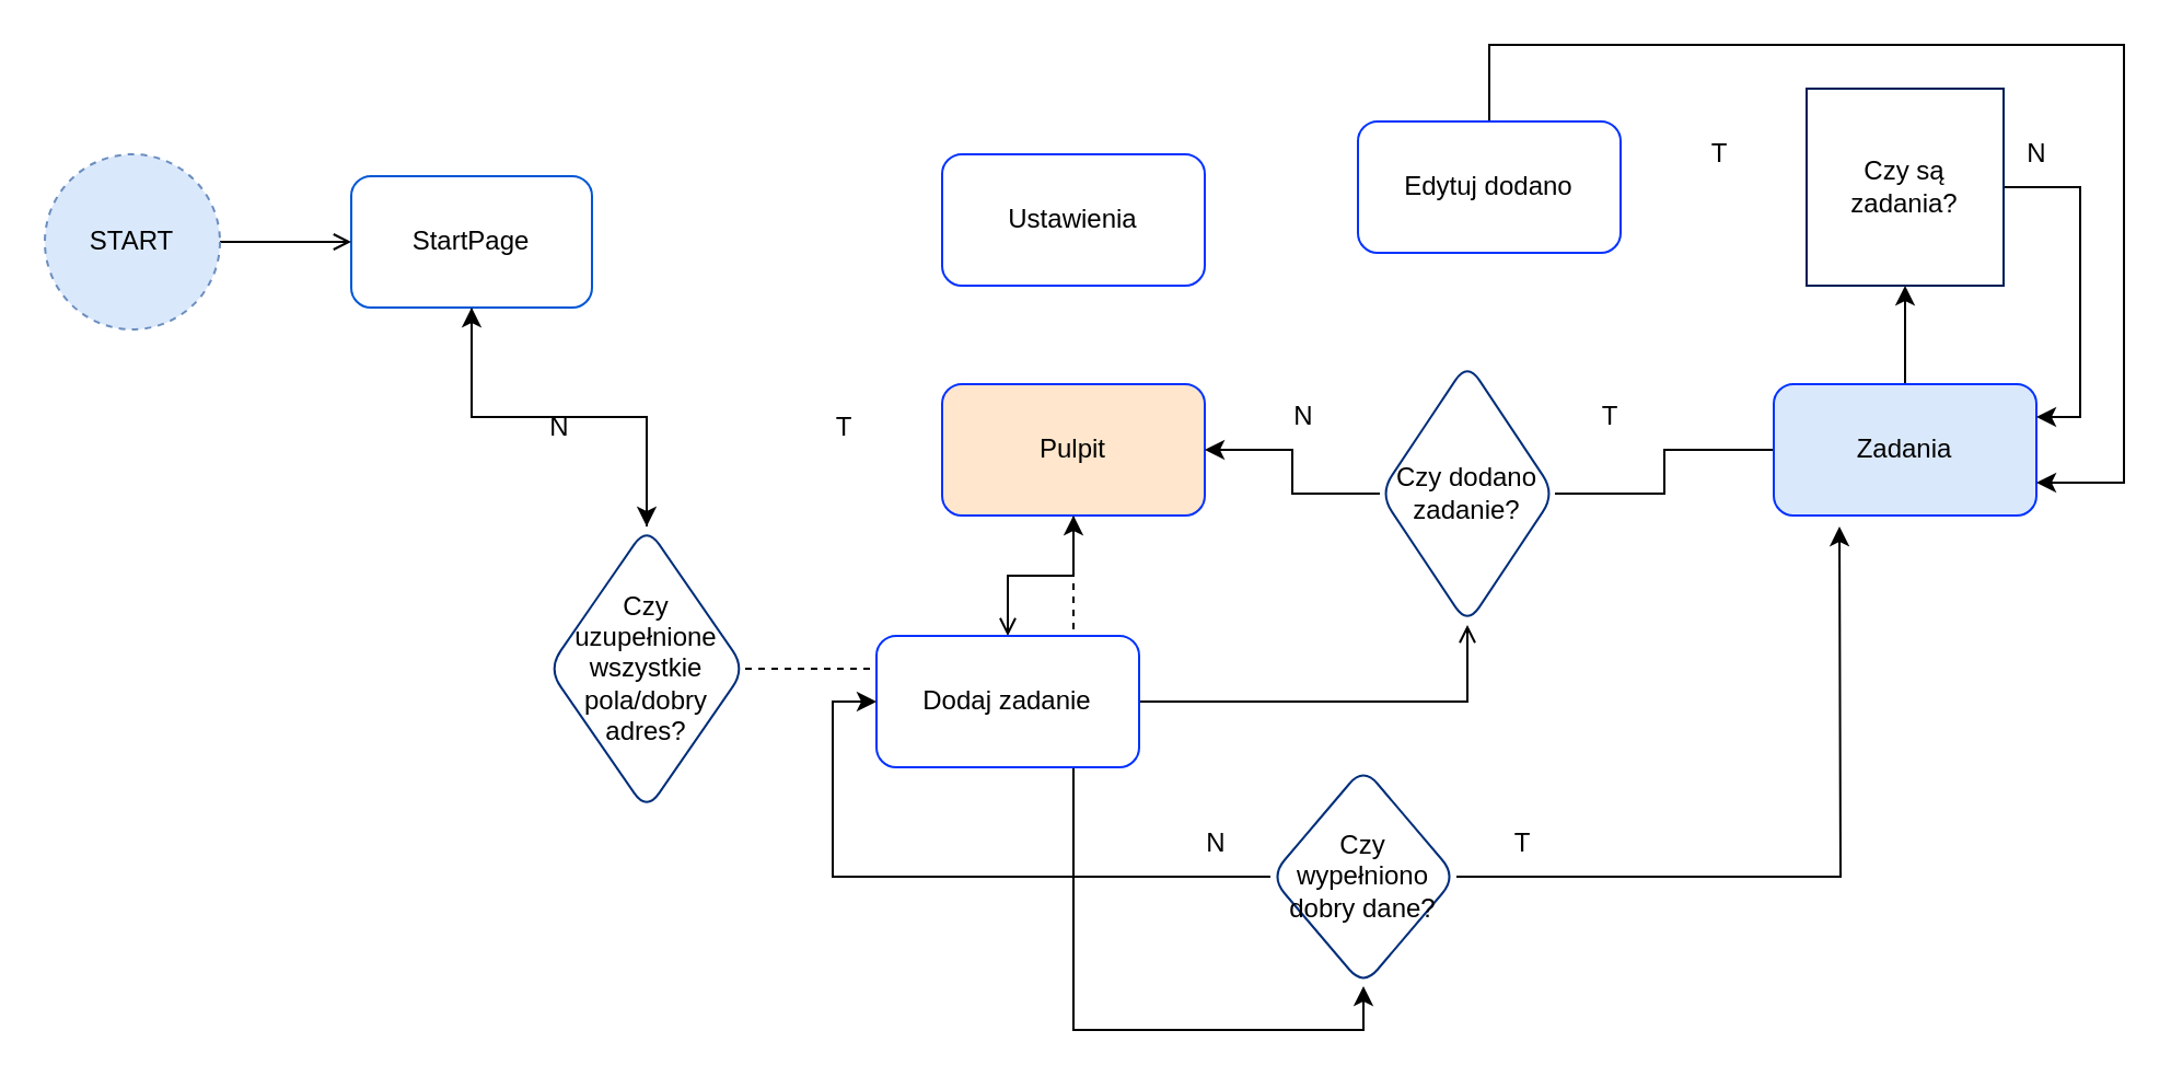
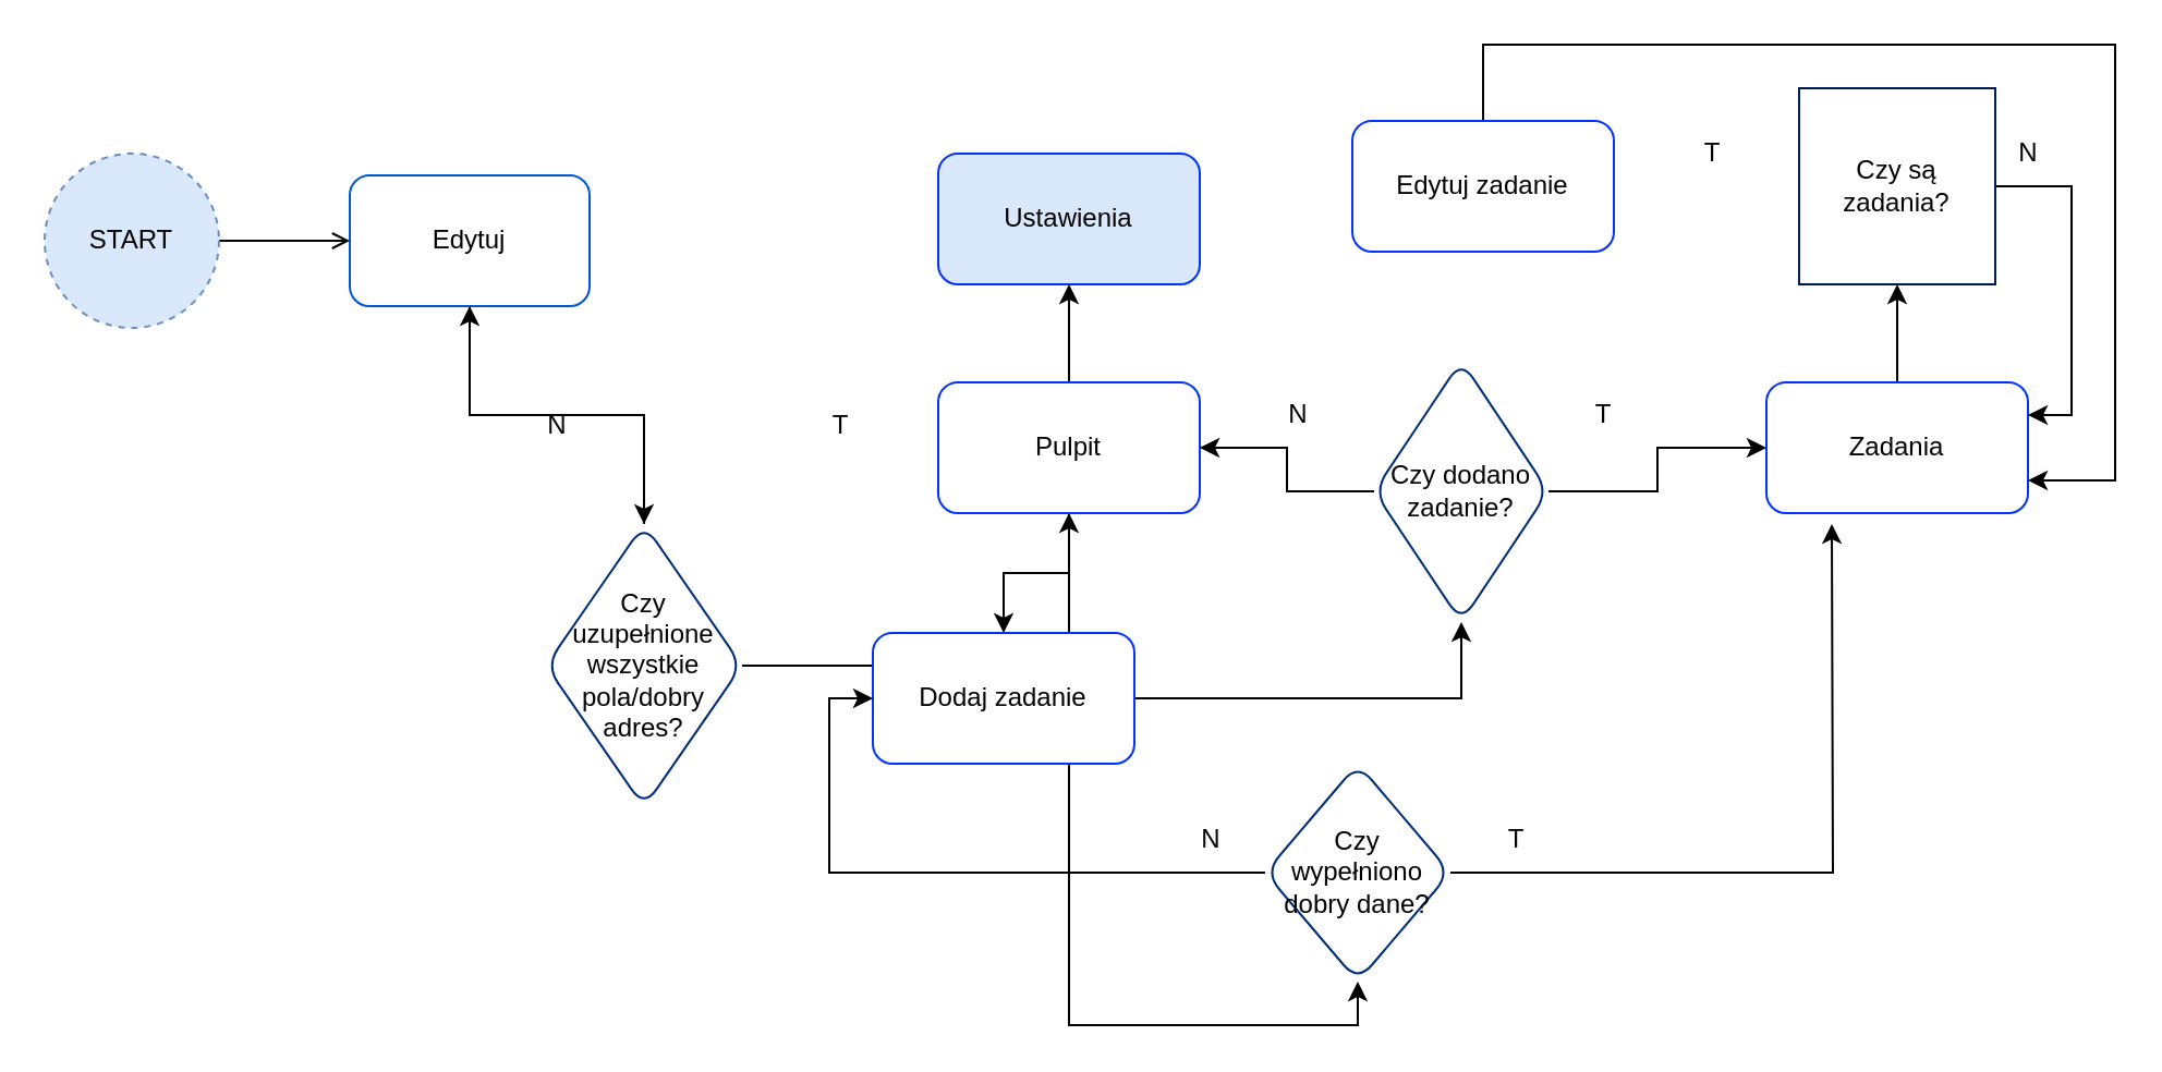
  <mxCell id="0" />
  <mxCell id="1" parent="0" />
  <mxCell id="2" style="edgeStyle=orthogonalEdgeStyle;rounded=0;orthogonalLoop=1;jettySize=auto;html=1;entryX=0.5;entryY=0;entryDx=0;entryDy=0;" parent="1" source="3" target="6" edge="1"><mxGeometry relative="1" as="geometry" /></mxCell>
- <mxCell id="3" value="StartPage" style="rounded=1;whiteSpace=wrap;html=1;strokeColor=light-dark(#0056d6, #ededed);" parent="1" vertex="1"><mxGeometry x="160" y="80" width="110" height="60" as="geometry" /></mxCell>
- <mxCell id="4" value="" style="edgeStyle=orthogonalEdgeStyle;rounded=0;orthogonalLoop=1;jettySize=auto;html=1;dashed=1;" parent="1" source="6" target="9" edge="1"><mxGeometry relative="1" as="geometry" /></mxCell>
+ <mxCell id="3" value="Edytuj" style="rounded=1;whiteSpace=wrap;html=1;strokeColor=light-dark(#0056d6, #ededed);" parent="1" vertex="1"><mxGeometry x="160" y="80" width="110" height="60" as="geometry" /></mxCell>
+ <mxCell id="4" value="" style="edgeStyle=orthogonalEdgeStyle;rounded=0;orthogonalLoop=1;jettySize=auto;html=1;" parent="1" source="6" target="9" edge="1"><mxGeometry relative="1" as="geometry" /></mxCell>
  <mxCell id="5" style="edgeStyle=orthogonalEdgeStyle;rounded=0;orthogonalLoop=1;jettySize=auto;html=1;entryX=0.5;entryY=1;entryDx=0;entryDy=0;" parent="1" source="6" target="3" edge="1"><mxGeometry relative="1" as="geometry" /></mxCell>
  <mxCell id="6" value="Czy uzupełnione wszystkie pola/dobry adres?" style="rhombus;whiteSpace=wrap;html=1;rounded=1;strokeColor=light-dark(#002e7a, #ededed);" parent="1" vertex="1"><mxGeometry x="250" y="240" width="90" height="130" as="geometry" /></mxCell>
- <mxCell id="7" value="" style="edgeStyle=orthogonalEdgeStyle;rounded=0;orthogonalLoop=1;jettySize=auto;html=1;endArrow=open;" parent="1" source="9" target="14" edge="1"><mxGeometry relative="1" as="geometry" /></mxCell>
- <mxCell id="9" value="Pulpit" style="whiteSpace=wrap;html=1;rounded=1;strokeColor=light-dark(#0433ff, #ededed);fillColor=#ffe6cc;" parent="1" vertex="1"><mxGeometry x="430" y="175" width="120" height="60" as="geometry" /></mxCell>
+ <mxCell id="7" value="" style="edgeStyle=orthogonalEdgeStyle;rounded=0;orthogonalLoop=1;jettySize=auto;html=1;" parent="1" source="9" target="14" edge="1"><mxGeometry relative="1" as="geometry" /></mxCell>
+ <mxCell id="8" style="edgeStyle=orthogonalEdgeStyle;rounded=0;orthogonalLoop=1;jettySize=auto;html=1;entryX=0.5;entryY=1;entryDx=0;entryDy=0;" parent="1" source="9" target="33" edge="1"><mxGeometry relative="1" as="geometry" /></mxCell>
+ <mxCell id="9" value="Pulpit" style="whiteSpace=wrap;html=1;rounded=1;strokeColor=light-dark(#0433ff, #ededed);" parent="1" vertex="1"><mxGeometry x="430" y="175" width="120" height="60" as="geometry" /></mxCell>
  <mxCell id="10" value="T" style="text;html=1;align=center;verticalAlign=middle;resizable=0;points=[];autosize=1;strokeColor=none;fillColor=none;" parent="1" vertex="1"><mxGeometry x="370" y="180" width="30" height="30" as="geometry" /></mxCell>
  <mxCell id="11" value="N" style="text;html=1;align=center;verticalAlign=middle;resizable=0;points=[];autosize=1;strokeColor=none;fillColor=none;" parent="1" vertex="1"><mxGeometry x="240" y="180" width="30" height="30" as="geometry" /></mxCell>
- <mxCell id="12" value="" style="edgeStyle=orthogonalEdgeStyle;rounded=0;orthogonalLoop=1;jettySize=auto;html=1;endArrow=open;" parent="1" source="14" target="17" edge="1"><mxGeometry relative="1" as="geometry" /></mxCell>
+ <mxCell id="12" value="" style="edgeStyle=orthogonalEdgeStyle;rounded=0;orthogonalLoop=1;jettySize=auto;html=1;" parent="1" source="14" target="17" edge="1"><mxGeometry relative="1" as="geometry" /></mxCell>
  <mxCell id="13" style="edgeStyle=orthogonalEdgeStyle;rounded=0;orthogonalLoop=1;jettySize=auto;html=1;entryX=0.5;entryY=1;entryDx=0;entryDy=0;exitX=0.5;exitY=1;exitDx=0;exitDy=0;" edge="1" parent="1" source="14" target="24"><mxGeometry relative="1" as="geometry"><Array as="points"><mxPoint x="490" y="370" /><mxPoint x="490" y="370" /><mxPoint x="490" y="470" /><mxPoint x="623" y="470" /></Array></mxGeometry></mxCell>
  <mxCell id="14" value="Dodaj zadanie" style="whiteSpace=wrap;html=1;rounded=1;strokeColor=light-dark(#0433ff, #ededed);" parent="1" vertex="1"><mxGeometry x="400" y="290" width="120" height="60" as="geometry" /></mxCell>
- <mxCell id="15" value="" style="edgeStyle=orthogonalEdgeStyle;rounded=0;orthogonalLoop=1;jettySize=auto;html=1;endArrow=none;" parent="1" source="17" target="19" edge="1"><mxGeometry relative="1" as="geometry" /></mxCell>
+ <mxCell id="15" value="" style="edgeStyle=orthogonalEdgeStyle;rounded=0;orthogonalLoop=1;jettySize=auto;html=1;" parent="1" source="17" target="19" edge="1"><mxGeometry relative="1" as="geometry" /></mxCell>
  <mxCell id="16" style="edgeStyle=orthogonalEdgeStyle;rounded=0;orthogonalLoop=1;jettySize=auto;html=1;exitX=0;exitY=0.5;exitDx=0;exitDy=0;" parent="1" source="17" target="9" edge="1"><mxGeometry relative="1" as="geometry" /></mxCell>
  <mxCell id="17" value="Czy dodano zadanie?" style="rhombus;whiteSpace=wrap;html=1;rounded=1;strokeColor=light-dark(#002e7a, #ededed);" parent="1" vertex="1"><mxGeometry x="630" y="165" width="80" height="120" as="geometry" /></mxCell>
  <mxCell id="18" style="edgeStyle=orthogonalEdgeStyle;rounded=0;orthogonalLoop=1;jettySize=auto;html=1;exitX=0.5;exitY=0;exitDx=0;exitDy=0;" parent="1" source="19" target="28" edge="1"><mxGeometry relative="1" as="geometry" /></mxCell>
- <mxCell id="19" value="Zadania" style="whiteSpace=wrap;html=1;rounded=1;strokeColor=light-dark(#0433ff, #ededed);fillColor=#dae8fc;" parent="1" vertex="1"><mxGeometry x="810" y="175" width="120" height="60" as="geometry" /></mxCell>
+ <mxCell id="19" value="Zadania" style="whiteSpace=wrap;html=1;rounded=1;strokeColor=light-dark(#0433ff, #ededed);" parent="1" vertex="1"><mxGeometry x="810" y="175" width="120" height="60" as="geometry" /></mxCell>
  <mxCell id="20" value="T" style="text;html=1;align=center;verticalAlign=middle;resizable=0;points=[];autosize=1;strokeColor=none;fillColor=none;" parent="1" vertex="1"><mxGeometry x="680" y="370" width="30" height="30" as="geometry" /></mxCell>
  <mxCell id="21" value="N" style="text;html=1;align=center;verticalAlign=middle;resizable=0;points=[];autosize=1;strokeColor=none;fillColor=none;" parent="1" vertex="1"><mxGeometry x="580" y="175" width="30" height="30" as="geometry" /></mxCell>
  <mxCell id="22" style="edgeStyle=orthogonalEdgeStyle;rounded=0;orthogonalLoop=1;jettySize=auto;html=1;exitX=0;exitY=0.5;exitDx=0;exitDy=0;entryX=0;entryY=0.5;entryDx=0;entryDy=0;" parent="1" source="24" target="14" edge="1"><mxGeometry relative="1" as="geometry" /></mxCell>
  <mxCell id="23" style="edgeStyle=orthogonalEdgeStyle;rounded=0;orthogonalLoop=1;jettySize=auto;html=1;exitX=1;exitY=0.5;exitDx=0;exitDy=0;" parent="1" source="24" edge="1"><mxGeometry relative="1" as="geometry"><mxPoint x="840" y="240" as="targetPoint" /></mxGeometry></mxCell>
  <mxCell id="24" value="Czy wypełniono dobry dane?" style="rhombus;whiteSpace=wrap;html=1;rounded=1;strokeColor=light-dark(#002e7a, #ededed);" parent="1" vertex="1"><mxGeometry x="580" y="350" width="85" height="100" as="geometry" /></mxCell>
  <mxCell id="25" value="T" style="text;html=1;align=center;verticalAlign=middle;resizable=0;points=[];autosize=1;strokeColor=none;fillColor=none;" parent="1" vertex="1"><mxGeometry x="720" y="175" width="30" height="30" as="geometry" /></mxCell>
  <mxCell id="26" value="N" style="text;html=1;align=center;verticalAlign=middle;resizable=0;points=[];autosize=1;strokeColor=none;fillColor=none;" parent="1" vertex="1"><mxGeometry x="540" y="370" width="30" height="30" as="geometry" /></mxCell>
  <mxCell id="27" style="edgeStyle=orthogonalEdgeStyle;rounded=0;orthogonalLoop=1;jettySize=auto;html=1;exitX=1;exitY=0.5;exitDx=0;exitDy=0;entryX=1;entryY=0.25;entryDx=0;entryDy=0;" parent="1" source="28" target="19" edge="1"><mxGeometry relative="1" as="geometry" /></mxCell>
  <mxCell id="28" value="Czy są zadania?" style="whiteSpace=wrap;html=1;strokeColor=light-dark(#001e57, #ededed);rounded=0;" parent="1" vertex="1"><mxGeometry x="825" y="40" width="90" height="90" as="geometry" /></mxCell>
  <mxCell id="29" style="edgeStyle=orthogonalEdgeStyle;rounded=0;orthogonalLoop=1;jettySize=auto;html=1;entryX=1;entryY=0.75;entryDx=0;entryDy=0;exitX=0.5;exitY=0;exitDx=0;exitDy=0;" parent="1" source="30" target="19" edge="1"><mxGeometry relative="1" as="geometry"><Array as="points"><mxPoint x="680" y="20" /><mxPoint x="970" y="20" /><mxPoint x="970" y="220" /></Array></mxGeometry></mxCell>
- <mxCell id="30" value="Edytuj dodano" style="whiteSpace=wrap;html=1;rounded=1;strokeColor=light-dark(#0433ff, #ededed);" parent="1" vertex="1"><mxGeometry x="620" y="55" width="120" height="60" as="geometry" /></mxCell>
+ <mxCell id="30" value="Edytuj zadanie" style="whiteSpace=wrap;html=1;rounded=1;strokeColor=light-dark(#0433ff, #ededed);" parent="1" vertex="1"><mxGeometry x="620" y="55" width="120" height="60" as="geometry" /></mxCell>
  <mxCell id="31" value="T" style="text;html=1;align=center;verticalAlign=middle;resizable=0;points=[];autosize=1;strokeColor=none;fillColor=none;" parent="1" vertex="1"><mxGeometry x="770" y="55" width="30" height="30" as="geometry" /></mxCell>
  <mxCell id="32" value="N" style="text;html=1;align=center;verticalAlign=middle;resizable=0;points=[];autosize=1;strokeColor=none;fillColor=none;" parent="1" vertex="1"><mxGeometry x="915" y="55" width="30" height="30" as="geometry" /></mxCell>
- <mxCell id="33" value="Ustawienia" style="whiteSpace=wrap;html=1;rounded=1;strokeColor=light-dark(#0433ff, #ededed);" parent="1" vertex="1"><mxGeometry x="430" y="70" width="120" height="60" as="geometry" /></mxCell>
+ <mxCell id="33" value="Ustawienia" style="whiteSpace=wrap;html=1;rounded=1;strokeColor=light-dark(#0433ff, #ededed);fillColor=#dae8fc;" parent="1" vertex="1"><mxGeometry x="430" y="70" width="120" height="60" as="geometry" /></mxCell>
  <mxCell id="34" style="edgeStyle=orthogonalEdgeStyle;rounded=0;orthogonalLoop=1;jettySize=auto;html=1;entryX=0;entryY=0.5;entryDx=0;entryDy=0;endArrow=open;" parent="1" source="35" target="3" edge="1"><mxGeometry relative="1" as="geometry" /></mxCell>
  <mxCell id="35" value="START" style="ellipse;whiteSpace=wrap;html=1;aspect=fixed;fillColor=#dae8fc;strokeColor=#6c8ebf;dashed=1;" parent="1" vertex="1"><mxGeometry x="20" y="70" width="80" height="80" as="geometry" /></mxCell>
